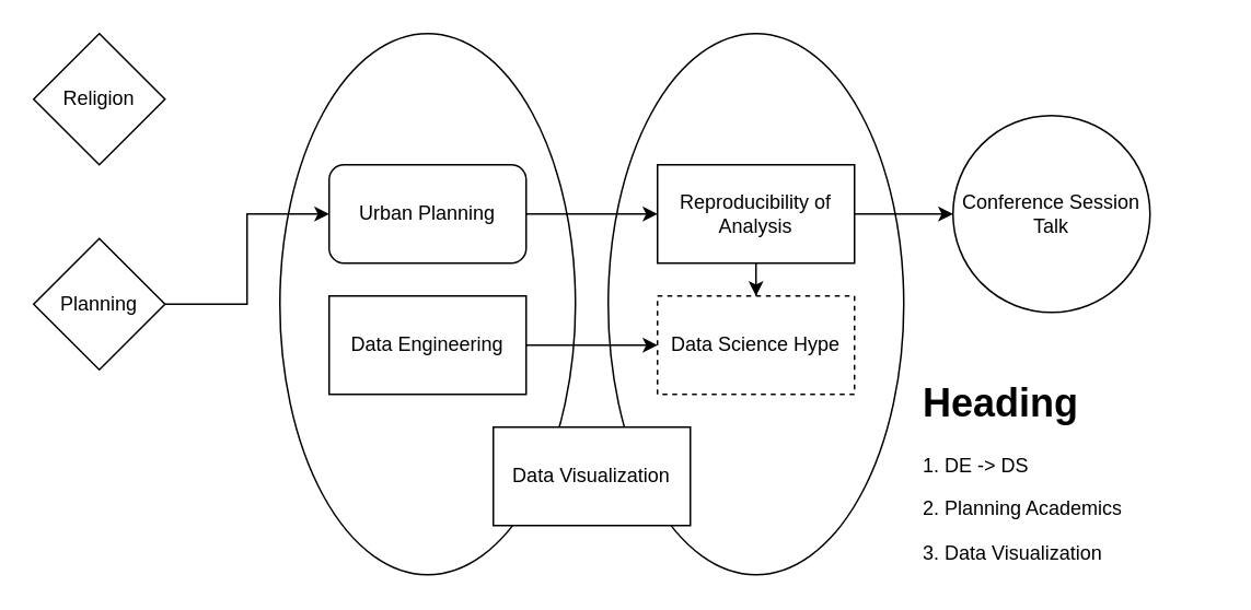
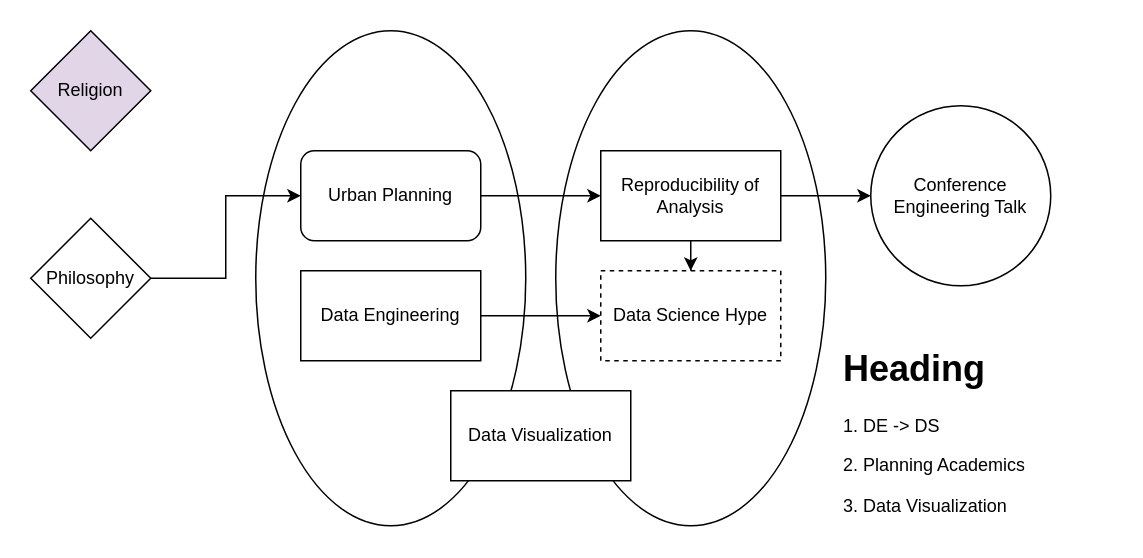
  <mxCell id="0" />
  <mxCell id="1" parent="0" />
  <mxCell id="2" value="" style="ellipse;whiteSpace=wrap;html=1;" vertex="1" parent="1"><mxGeometry x="370" y="20" width="180" height="330" as="geometry" /></mxCell>
  <mxCell id="3" value="" style="ellipse;whiteSpace=wrap;html=1;" vertex="1" parent="1"><mxGeometry x="170" y="20" width="180" height="330" as="geometry" /></mxCell>
  <mxCell id="4" style="edgeStyle=orthogonalEdgeStyle;rounded=0;orthogonalLoop=1;jettySize=auto;html=1;entryX=0;entryY=0.5;entryDx=0;entryDy=0;" edge="1" parent="1" source="5" target="8"><mxGeometry relative="1" as="geometry" /></mxCell>
  <mxCell id="5" value="Urban Planning" style="whiteSpace=wrap;html=1;rounded=1;" vertex="1" parent="1"><mxGeometry x="200" y="100" width="120" height="60" as="geometry" /></mxCell>
  <mxCell id="6" style="edgeStyle=orthogonalEdgeStyle;rounded=0;orthogonalLoop=1;jettySize=auto;html=1;" edge="1" parent="1" source="8" target="9"><mxGeometry relative="1" as="geometry" /></mxCell>
  <mxCell id="7" style="edgeStyle=orthogonalEdgeStyle;rounded=0;orthogonalLoop=1;jettySize=auto;html=1;entryX=0;entryY=0.5;entryDx=0;entryDy=0;" edge="1" parent="1" source="8" target="17"><mxGeometry relative="1" as="geometry" /></mxCell>
  <mxCell id="8" value="Reproducibility of Analysis" style="rounded=0;whiteSpace=wrap;html=1;" vertex="1" parent="1"><mxGeometry x="400" y="100" width="120" height="60" as="geometry" /></mxCell>
  <mxCell id="9" value="Data Science Hype " style="rounded=0;whiteSpace=wrap;html=1;dashed=1;" vertex="1" parent="1"><mxGeometry x="400" y="180" width="120" height="60" as="geometry" /></mxCell>
  <mxCell id="10" style="edgeStyle=orthogonalEdgeStyle;rounded=0;orthogonalLoop=1;jettySize=auto;html=1;" edge="1" parent="1" source="11" target="5"><mxGeometry relative="1" as="geometry" /></mxCell>
- <mxCell id="11" value="Planning" style="rhombus;whiteSpace=wrap;html=1;" vertex="1" parent="1"><mxGeometry x="20" y="145" width="80" height="80" as="geometry" /></mxCell>
- <mxCell id="12" value="Religion" style="rhombus;whiteSpace=wrap;html=1;" vertex="1" parent="1"><mxGeometry x="20" y="20" width="80" height="80" as="geometry" /></mxCell>
+ <mxCell id="11" value="Philosophy" style="rhombus;whiteSpace=wrap;html=1;" vertex="1" parent="1"><mxGeometry x="20" y="145" width="80" height="80" as="geometry" /></mxCell>
+ <mxCell id="12" value="Religion" style="rhombus;whiteSpace=wrap;html=1;fillColor=#e1d5e7;" vertex="1" parent="1"><mxGeometry x="20" y="20" width="80" height="80" as="geometry" /></mxCell>
  <mxCell id="13" style="edgeStyle=orthogonalEdgeStyle;rounded=0;orthogonalLoop=1;jettySize=auto;html=1;" edge="1" parent="1" source="14" target="9"><mxGeometry relative="1" as="geometry" /></mxCell>
  <mxCell id="14" value="Data Engineering" style="rounded=0;whiteSpace=wrap;html=1;" vertex="1" parent="1"><mxGeometry x="200" y="180" width="120" height="60" as="geometry" /></mxCell>
  <mxCell id="15" value="&lt;h1 style=&quot;margin-top: 0px;&quot;&gt;Heading&lt;/h1&gt;&lt;p&gt;1. DE -&amp;gt; DS&lt;/p&gt;&lt;p&gt;2. Planning Academics&lt;/p&gt;&lt;p&gt;3. Data Visualization&lt;br&gt;&lt;/p&gt;" style="text;html=1;whiteSpace=wrap;overflow=hidden;rounded=0;" vertex="1" parent="1"><mxGeometry x="560" y="225" width="180" height="120" as="geometry" /></mxCell>
  <mxCell id="16" value="Data Visualization" style="rounded=0;whiteSpace=wrap;html=1;" vertex="1" parent="1"><mxGeometry x="300" y="260" width="120" height="60" as="geometry" /></mxCell>
- <mxCell id="17" value="Conference Session Talk" style="ellipse;whiteSpace=wrap;html=1;aspect=fixed;" vertex="1" parent="1"><mxGeometry x="580" y="70" width="120" height="120" as="geometry" /></mxCell>
+ <mxCell id="17" value="Conference Engineering Talk" style="ellipse;whiteSpace=wrap;html=1;aspect=fixed;" vertex="1" parent="1"><mxGeometry x="580" y="70" width="120" height="120" as="geometry" /></mxCell>
